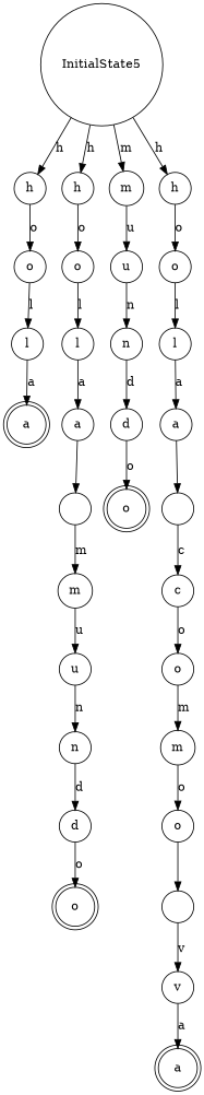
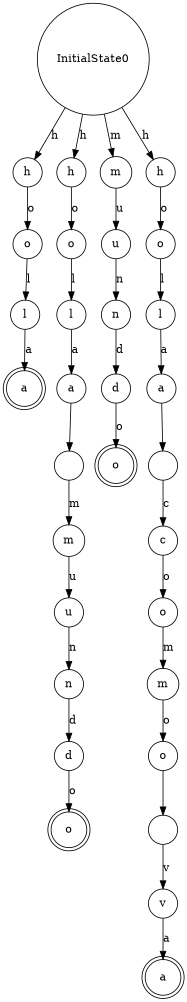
  digraph {
    rankdir=TB
    node [shape=circle]
-   InitialState0 [label=InitialState5]
+   InitialState0
    n2 [label=h]
    n3 [label=h]
    n4 [label=m]
    n5 [label=h]
    n6 [label=o]
    n7 [label=l]
    n8 [label=a shape=doublecircle]
    n9 [label=o]
    n10 [label=l]
    n11 [label=a]
    n12 [label=" "]
    n13 [label=m]
    n14 [label=u]
    n15 [label=n]
    n16 [label=d]
    n17 [label=o shape=doublecircle]
    n18 [label=u]
    n19 [label=n]
    n20 [label=d]
    n21 [label=o shape=doublecircle]
    n22 [label=o]
    n23 [label=l]
    n24 [label=a]
    n25 [label=" "]
    n26 [label=c]
    n27 [label=o]
    n28 [label=m]
    n29 [label=o]
    n30 [label=" "]
    n31 [label=v]
    n32 [label=a shape=doublecircle]
    InitialState0 -> n2 [label=h]
    InitialState0 -> n3 [label=h]
    InitialState0 -> n4 [label=m]
    InitialState0 -> n5 [label=h]
    n2 -> n6 [label=o]
    n3 -> n9 [label=o]
    n4 -> n18 [label=u]
    n5 -> n22 [label=o]
    n6 -> n7 [label=l]
    n7 -> n8 [label=a]
    n9 -> n10 [label=l]
    n10 -> n11 [label=a]
    n11 -> n12 [label=" "]
    n12 -> n13 [label=m]
    n13 -> n14 [label=u]
    n14 -> n15 [label=n]
    n15 -> n16 [label=d]
    n16 -> n17 [label=o]
    n18 -> n19 [label=n]
    n19 -> n20 [label=d]
    n20 -> n21 [label=o]
    n22 -> n23 [label=l]
    n23 -> n24 [label=a]
    n24 -> n25 [label=" "]
    n25 -> n26 [label=c]
    n26 -> n27 [label=o]
    n27 -> n28 [label=m]
    n28 -> n29 [label=o]
    n29 -> n30 [label=" "]
    n30 -> n31 [label=v]
    n31 -> n32 [label=a]
  }
